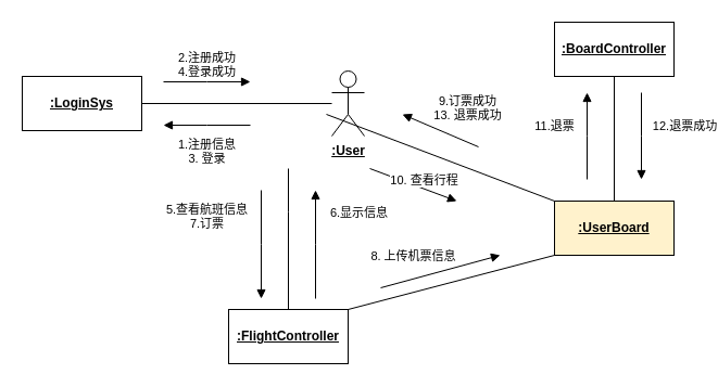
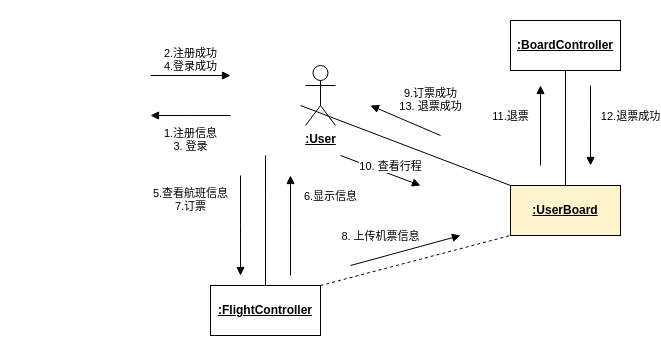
  <mxCell id="0" />
  <mxCell id="1" parent="0" />
  <mxCell id="2" value="&lt;b&gt;&lt;u&gt;:User&lt;/u&gt;&lt;/b&gt;" style="shape=umlActor;verticalLabelPosition=bottom;verticalAlign=top;html=1;" vertex="1" parent="1"><mxGeometry x="305" y="65" width="30" height="60" as="geometry" /></mxCell>
- <mxCell id="3" style="rounded=0;orthogonalLoop=1;jettySize=auto;html=1;exitX=1;exitY=0.5;exitDx=0;exitDy=0;endArrow=None;" edge="1" parent="1" source="4" target="2"><mxGeometry relative="1" as="geometry" /></mxCell>
- <mxCell id="4" value="&lt;b&gt;&lt;u&gt;:LoginSys&lt;/u&gt;&lt;/b&gt;" style="html=1;whiteSpace=wrap;" vertex="1" parent="1"><mxGeometry y="70" width="110" height="50" as="geometry" x="20" /></mxCell>
  <mxCell id="5" value="2.注册成功&lt;br&gt;4.登录成功" style="html=1;verticalAlign=bottom;endArrow=block;edgeStyle=elbowEdgeStyle;elbow=vertical;curved=0;rounded=0;" edge="1" parent="1"><mxGeometry width="80" relative="1" as="geometry"><mxPoint x="150" y="75" as="sourcePoint" /><mxPoint x="230" y="75" as="targetPoint" /></mxGeometry></mxCell>
  <mxCell id="6" value="1.注册信息&lt;br&gt;3. 登录" style="html=1;verticalAlign=bottom;endArrow=block;edgeStyle=elbowEdgeStyle;elbow=vertical;curved=0;rounded=0;" edge="1" parent="1"><mxGeometry y="40" width="80" relative="1" as="geometry"><mxPoint x="230" y="115" as="sourcePoint" /><mxPoint x="150" y="115" as="targetPoint" /><mxPoint as="offset" /></mxGeometry></mxCell>
  <mxCell id="7" style="edgeStyle=orthogonalEdgeStyle;rounded=0;orthogonalLoop=1;jettySize=auto;html=1;exitX=0.5;exitY=0;exitDx=0;exitDy=0;endArrow=None;" edge="1" parent="1" source="9"><mxGeometry relative="1" as="geometry"><mxPoint x="265" y="155" as="targetPoint" /><Array as="points"><mxPoint x="265" y="195" /><mxPoint x="265" y="195" /></Array></mxGeometry></mxCell>
- <mxCell id="8" style="rounded=0;orthogonalLoop=1;jettySize=auto;html=1;exitX=1;exitY=0;exitDx=0;exitDy=0;entryX=0;entryY=1;entryDx=0;entryDy=0;endArrow=None;" edge="1" parent="1" source="9" target="14"><mxGeometry relative="1" as="geometry" /></mxCell>
+ <mxCell id="8" style="rounded=0;orthogonalLoop=1;jettySize=auto;html=1;exitX=1;exitY=0;exitDx=0;exitDy=0;entryX=0;entryY=1;entryDx=0;entryDy=0;endArrow=None;dashed=1;" edge="1" parent="1" source="9" target="14"><mxGeometry relative="1" as="geometry" /></mxCell>
  <mxCell id="9" value="&lt;b&gt;&lt;u&gt;:FlightController&lt;/u&gt;&lt;/b&gt;" style="html=1;whiteSpace=wrap;" vertex="1" parent="1"><mxGeometry x="210" y="285" width="110" height="50" as="geometry" /></mxCell>
  <mxCell id="10" value="5.查看航班信息&lt;br&gt;7.订票" style="html=1;verticalAlign=bottom;endArrow=block;edgeStyle=elbowEdgeStyle;elbow=vertical;curved=0;rounded=0;" edge="1" parent="1"><mxGeometry x="-0.2" y="-50" width="80" relative="1" as="geometry"><mxPoint x="240" y="175" as="sourcePoint" /><mxPoint x="240" y="275" as="targetPoint" /><mxPoint as="offset" /></mxGeometry></mxCell>
  <mxCell id="11" value="6.显示信息" style="html=1;verticalAlign=bottom;endArrow=block;edgeStyle=elbowEdgeStyle;elbow=vertical;curved=0;rounded=0;" edge="1" parent="1"><mxGeometry x="0.4" y="-40" width="80" relative="1" as="geometry"><mxPoint x="290" y="275" as="sourcePoint" /><mxPoint x="290" y="175" as="targetPoint" /><mxPoint as="offset" /></mxGeometry></mxCell>
  <mxCell id="12" style="rounded=0;orthogonalLoop=1;jettySize=auto;html=1;exitX=0;exitY=0;exitDx=0;exitDy=0;endArrow=None;" edge="1" parent="1" source="14"><mxGeometry relative="1" as="geometry"><mxPoint x="300" y="105" as="targetPoint" /></mxGeometry></mxCell>
  <mxCell id="13" style="edgeStyle=orthogonalEdgeStyle;rounded=0;orthogonalLoop=1;jettySize=auto;html=1;exitX=0.5;exitY=0;exitDx=0;exitDy=0;entryX=0.5;entryY=1;entryDx=0;entryDy=0;endArrow=None;" edge="1" parent="1" source="14" target="18"><mxGeometry relative="1" as="geometry" /></mxCell>
  <mxCell id="14" value="&lt;b&gt;&lt;u&gt;:UserBoard&lt;/u&gt;&lt;/b&gt;" style="html=1;whiteSpace=wrap;fillColor=#fff2cc;" vertex="1" parent="1"><mxGeometry x="510" y="185" width="110" height="50" as="geometry" /></mxCell>
  <mxCell id="15" value="8. 上传机票信息" style="html=1;verticalAlign=bottom;endArrow=block;elbow=vertical;rounded=0;" edge="1" parent="1"><mxGeometry x="-0.4" y="11" width="80" relative="1" as="geometry"><mxPoint x="350" y="265" as="sourcePoint" /><mxPoint x="460" y="235" as="targetPoint" /><mxPoint as="offset" /></mxGeometry></mxCell>
  <mxCell id="16" value="9.订票成功&lt;br&gt;13. 退票成功" style="html=1;verticalAlign=bottom;endArrow=block;elbow=vertical;rounded=0;" edge="1" parent="1"><mxGeometry x="-0.552" y="-14" width="80" relative="1" as="geometry"><mxPoint x="440" y="135" as="sourcePoint" /><mxPoint x="370" y="105" as="targetPoint" /><mxPoint as="offset" /></mxGeometry></mxCell>
  <mxCell id="17" value="10. 查看行程" style="html=1;verticalAlign=bottom;endArrow=block;elbow=vertical;rounded=0;" edge="1" parent="1"><mxGeometry x="0.26" y="-1" width="80" relative="1" as="geometry"><mxPoint x="340" y="155" as="sourcePoint" /><mxPoint x="420" y="185" as="targetPoint" /><mxPoint as="offset" /></mxGeometry></mxCell>
  <mxCell id="18" value="&lt;b&gt;&lt;u&gt;:BoardController&lt;/u&gt;&lt;/b&gt;" style="html=1;whiteSpace=wrap;" vertex="1" parent="1"><mxGeometry x="510" y="20" width="110" height="50" as="geometry" /></mxCell>
  <mxCell id="19" value="11.退票" style="html=1;verticalAlign=bottom;endArrow=block;edgeStyle=elbowEdgeStyle;elbow=vertical;curved=0;rounded=0;" edge="1" parent="1"><mxGeometry y="30" width="80" relative="1" as="geometry"><mxPoint x="540" y="165" as="sourcePoint" /><mxPoint x="540" y="85" as="targetPoint" /><mxPoint as="offset" /></mxGeometry></mxCell>
  <mxCell id="20" value="12.退票成功" style="html=1;verticalAlign=bottom;endArrow=block;edgeStyle=elbowEdgeStyle;elbow=vertical;curved=0;rounded=0;" edge="1" parent="1"><mxGeometry y="40" width="80" relative="1" as="geometry"><mxPoint x="590" y="85" as="sourcePoint" /><mxPoint x="590" y="165" as="targetPoint" /><mxPoint as="offset" /></mxGeometry></mxCell>
